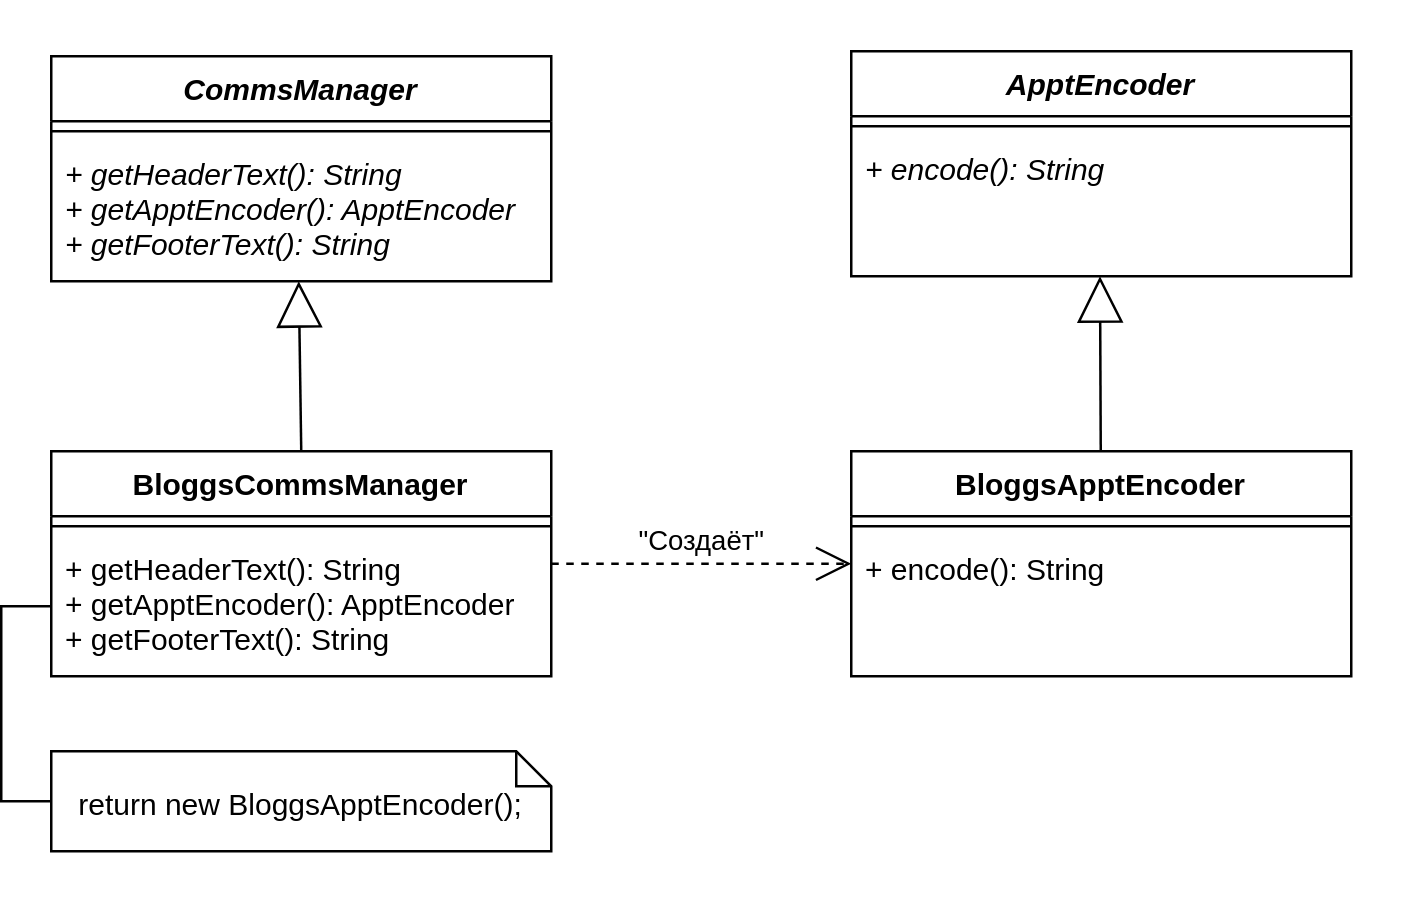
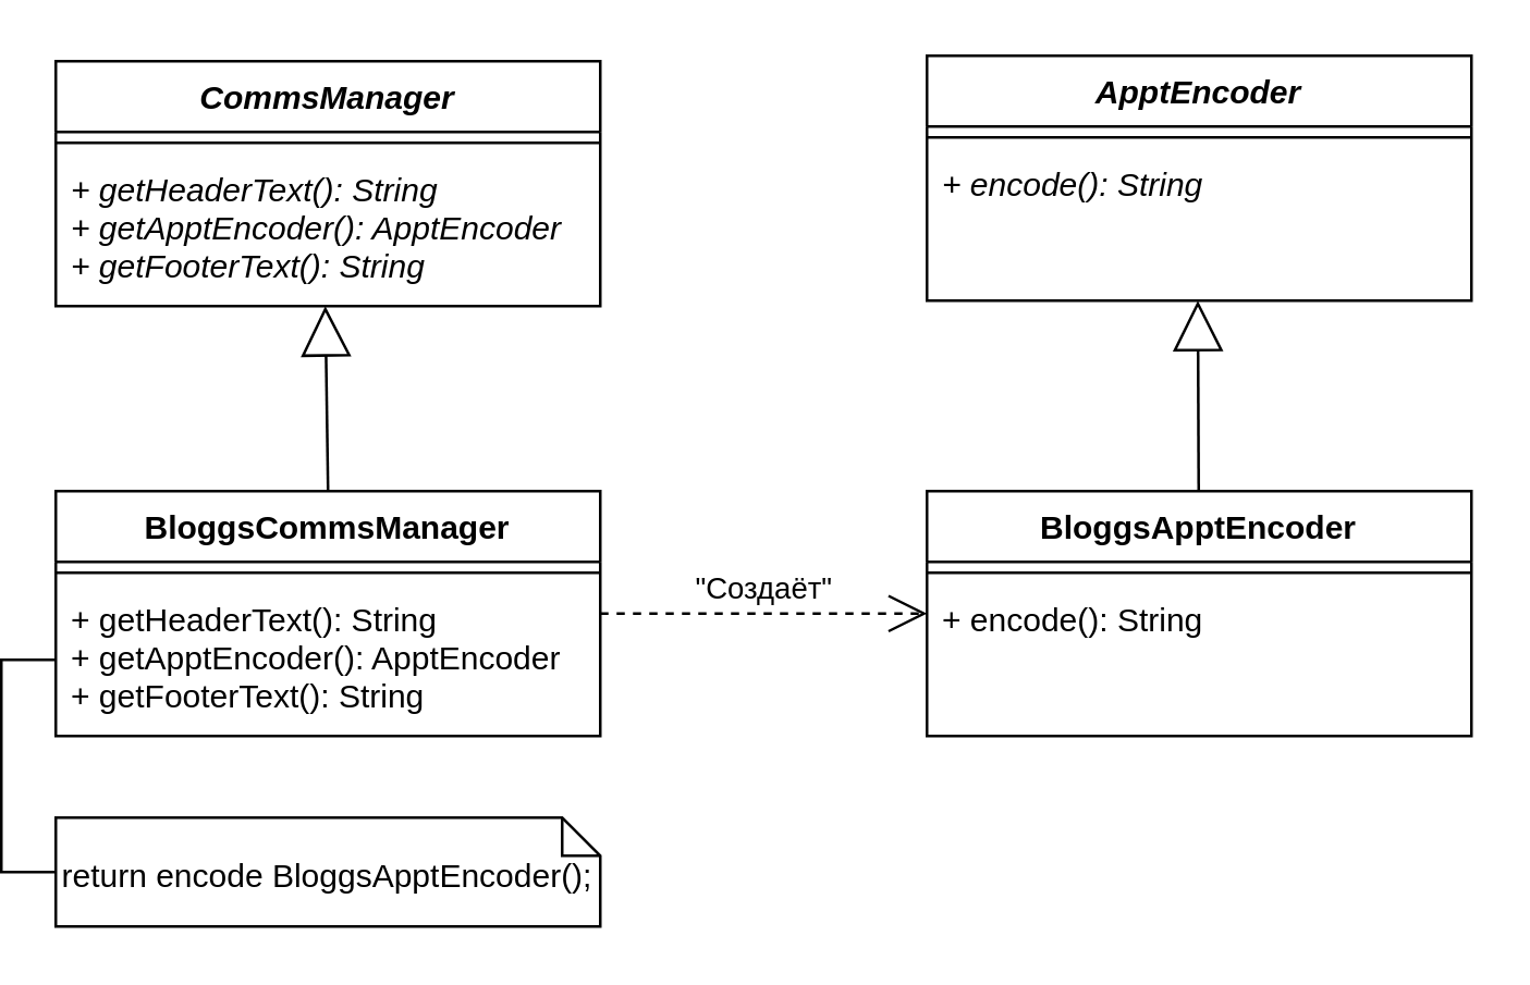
  <mxCell id="0" />
  <mxCell id="1" parent="0" />
  <mxCell id="2" value="CommsManager" style="swimlane;fontStyle=3;align=center;verticalAlign=top;childLayout=stackLayout;horizontal=1;startSize=26;horizontalStack=0;resizeParent=1;resizeParentMax=0;resizeLast=0;collapsible=1;marginBottom=0;" vertex="1" parent="1"><mxGeometry x="20" y="22" width="200" height="90" as="geometry" /></mxCell>
  <mxCell id="3" value="" style="line;strokeWidth=1;fillColor=none;align=left;verticalAlign=middle;spacingTop=-1;spacingLeft=3;spacingRight=3;rotatable=0;labelPosition=right;points=[];portConstraint=eastwest;" vertex="1" parent="2"><mxGeometry y="26" width="200" height="8" as="geometry" /></mxCell>
  <mxCell id="4" value="+ getHeaderText(): String&#10;+ getApptEncoder(): ApptEncoder&#10;+ getFooterText(): String" style="text;strokeColor=none;fillColor=none;align=left;verticalAlign=top;spacingLeft=4;spacingRight=4;overflow=hidden;rotatable=0;points=[[0,0.5],[1,0.5]];portConstraint=eastwest;fontStyle=2" vertex="1" parent="2"><mxGeometry y="34" width="200" height="56" as="geometry" /></mxCell>
  <mxCell id="5" value="BloggsCommsManager" style="swimlane;fontStyle=1;align=center;verticalAlign=top;childLayout=stackLayout;horizontal=1;startSize=26;horizontalStack=0;resizeParent=1;resizeParentMax=0;resizeLast=0;collapsible=1;marginBottom=0;" vertex="1" parent="1"><mxGeometry x="20" y="180" width="200" height="90" as="geometry" /></mxCell>
  <mxCell id="6" value="" style="line;strokeWidth=1;fillColor=none;align=left;verticalAlign=middle;spacingTop=-1;spacingLeft=3;spacingRight=3;rotatable=0;labelPosition=right;points=[];portConstraint=eastwest;" vertex="1" parent="5"><mxGeometry y="26" width="200" height="8" as="geometry" /></mxCell>
  <mxCell id="7" value="+ getHeaderText(): String&#10;+ getApptEncoder(): ApptEncoder&#10;+ getFooterText(): String" style="text;strokeColor=none;fillColor=none;align=left;verticalAlign=top;spacingLeft=4;spacingRight=4;overflow=hidden;rotatable=0;points=[[0,0.5],[1,0.5]];portConstraint=eastwest;fontStyle=0" vertex="1" parent="5"><mxGeometry y="34" width="200" height="56" as="geometry" /></mxCell>
  <mxCell id="8" value="" style="endArrow=block;endSize=16;endFill=0;html=1;entryX=0.495;entryY=1;entryDx=0;entryDy=0;entryPerimeter=0;exitX=0.5;exitY=0;exitDx=0;exitDy=0;" edge="1" parent="1" source="5" target="4"><mxGeometry width="160" relative="1" as="geometry"><mxPoint x="20" y="290" as="sourcePoint" /><mxPoint x="180" y="290" as="targetPoint" /></mxGeometry></mxCell>
- <mxCell id="9" value="&lt;br&gt;return new BloggsApptEncoder();" style="shape=note;whiteSpace=wrap;html=1;size=14;verticalAlign=top;align=center;spacingTop=-6;" vertex="1" parent="1"><mxGeometry x="20" y="300" width="200" height="40" as="geometry" /></mxCell>
+ <mxCell id="9" value="&lt;br&gt;return encode BloggsApptEncoder();" style="shape=note;whiteSpace=wrap;html=1;size=14;verticalAlign=top;align=center;spacingTop=-6;" vertex="1" parent="1"><mxGeometry x="20" y="300" width="200" height="40" as="geometry" /></mxCell>
  <mxCell id="10" style="edgeStyle=orthogonalEdgeStyle;rounded=0;orthogonalLoop=1;jettySize=auto;html=1;exitX=0;exitY=0.5;exitDx=0;exitDy=0;entryX=0;entryY=0.5;entryDx=0;entryDy=0;entryPerimeter=0;endArrow=none;endFill=0;" edge="1" parent="1" source="7" target="9"><mxGeometry relative="1" as="geometry" /></mxCell>
  <mxCell id="11" value="BloggsApptEncoder" style="swimlane;fontStyle=1;align=center;verticalAlign=top;childLayout=stackLayout;horizontal=1;startSize=26;horizontalStack=0;resizeParent=1;resizeParentMax=0;resizeLast=0;collapsible=1;marginBottom=0;" vertex="1" parent="1"><mxGeometry x="340" y="180" width="200" height="90" as="geometry" /></mxCell>
  <mxCell id="12" value="" style="line;strokeWidth=1;fillColor=none;align=left;verticalAlign=middle;spacingTop=-1;spacingLeft=3;spacingRight=3;rotatable=0;labelPosition=right;points=[];portConstraint=eastwest;" vertex="1" parent="11"><mxGeometry y="26" width="200" height="8" as="geometry" /></mxCell>
  <mxCell id="13" value="+ encode(): String" style="text;strokeColor=none;fillColor=none;align=left;verticalAlign=top;spacingLeft=4;spacingRight=4;overflow=hidden;rotatable=0;points=[[0,0.5],[1,0.5]];portConstraint=eastwest;fontStyle=0" vertex="1" parent="11"><mxGeometry y="34" width="200" height="56" as="geometry" /></mxCell>
  <mxCell id="14" value="&quot;Создаёт&quot;" style="endArrow=open;endSize=12;dashed=1;html=1;verticalAlign=bottom;" edge="1" parent="1"><mxGeometry width="160" relative="1" as="geometry"><mxPoint x="220" y="225" as="sourcePoint" /><mxPoint x="340" y="225" as="targetPoint" /><mxPoint as="offset" /></mxGeometry></mxCell>
  <mxCell id="15" value="ApptEncoder" style="swimlane;fontStyle=3;align=center;verticalAlign=top;childLayout=stackLayout;horizontal=1;startSize=26;horizontalStack=0;resizeParent=1;resizeParentMax=0;resizeLast=0;collapsible=1;marginBottom=0;" vertex="1" parent="1"><mxGeometry x="340" y="20" width="200" height="90" as="geometry" /></mxCell>
  <mxCell id="16" value="" style="line;strokeWidth=1;fillColor=none;align=left;verticalAlign=middle;spacingTop=-1;spacingLeft=3;spacingRight=3;rotatable=0;labelPosition=right;points=[];portConstraint=eastwest;" vertex="1" parent="15"><mxGeometry y="26" width="200" height="8" as="geometry" /></mxCell>
  <mxCell id="17" value="+ encode(): String" style="text;strokeColor=none;fillColor=none;align=left;verticalAlign=top;spacingLeft=4;spacingRight=4;overflow=hidden;rotatable=0;points=[[0,0.5],[1,0.5]];portConstraint=eastwest;fontStyle=2" vertex="1" parent="15"><mxGeometry y="34" width="200" height="56" as="geometry" /></mxCell>
  <mxCell id="18" value="" style="endArrow=block;endSize=16;endFill=0;html=1;entryX=0.495;entryY=1;entryDx=0;entryDy=0;entryPerimeter=0;" edge="1" parent="1" source="11"><mxGeometry width="160" relative="1" as="geometry"><mxPoint x="440" y="178" as="sourcePoint" /><mxPoint x="439.5" y="110" as="targetPoint" /></mxGeometry></mxCell>
